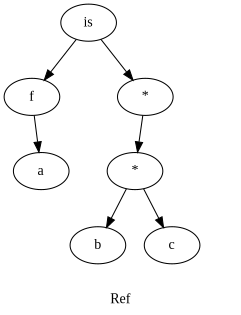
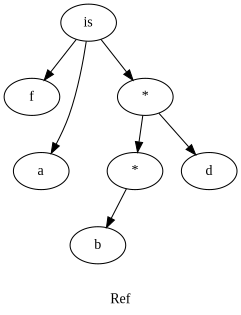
  digraph {
    fontname="Liberation Serif"
    label=Ref
    node [fontname="Liberation Serif"]
    edge [fontname="Liberation Serif"]
    n1 [label=f]
    n2 [label=is]
    n3 [label=a]
    n4 [label="*"]
    n5 [label="*"]
+   n6 [label=d]
    n7 [label=b]
-   n8 [label=c]
    n2 -> n1
-   n1 -> n3
+   n2 -> n3
    n2 -> n4
    n4 -> n5
+   n4 -> n6
    n5 -> n7
-   n5 -> n8
  }
